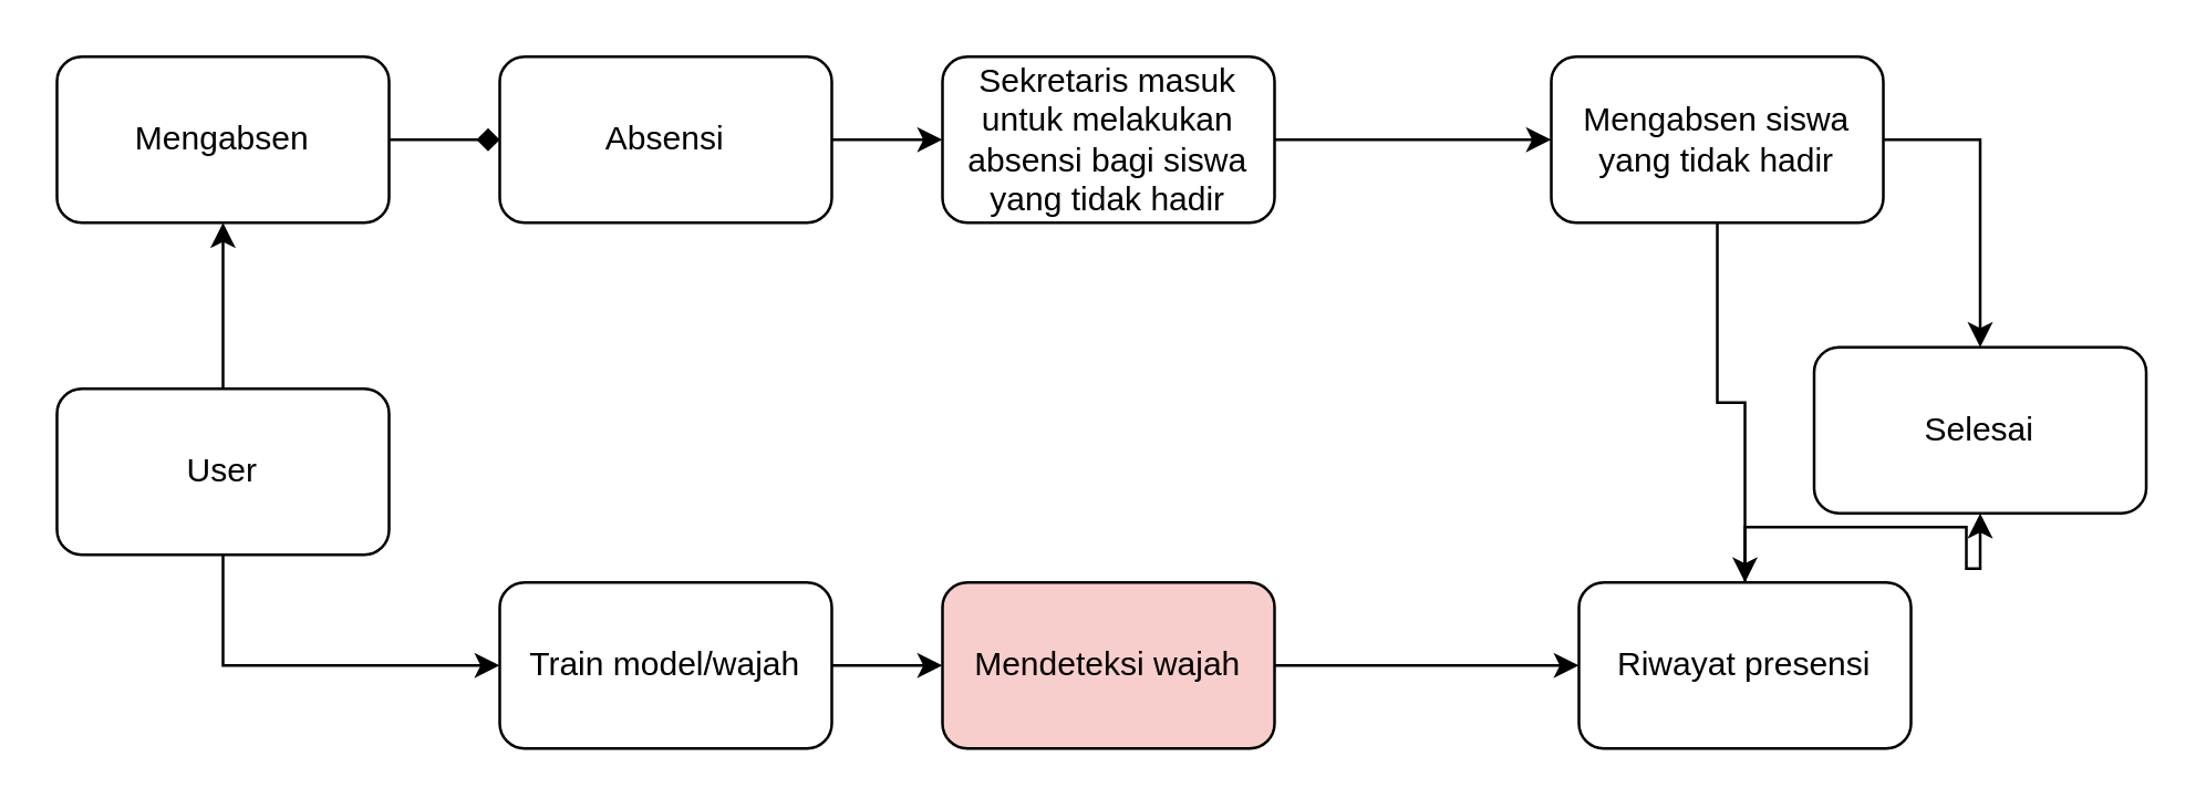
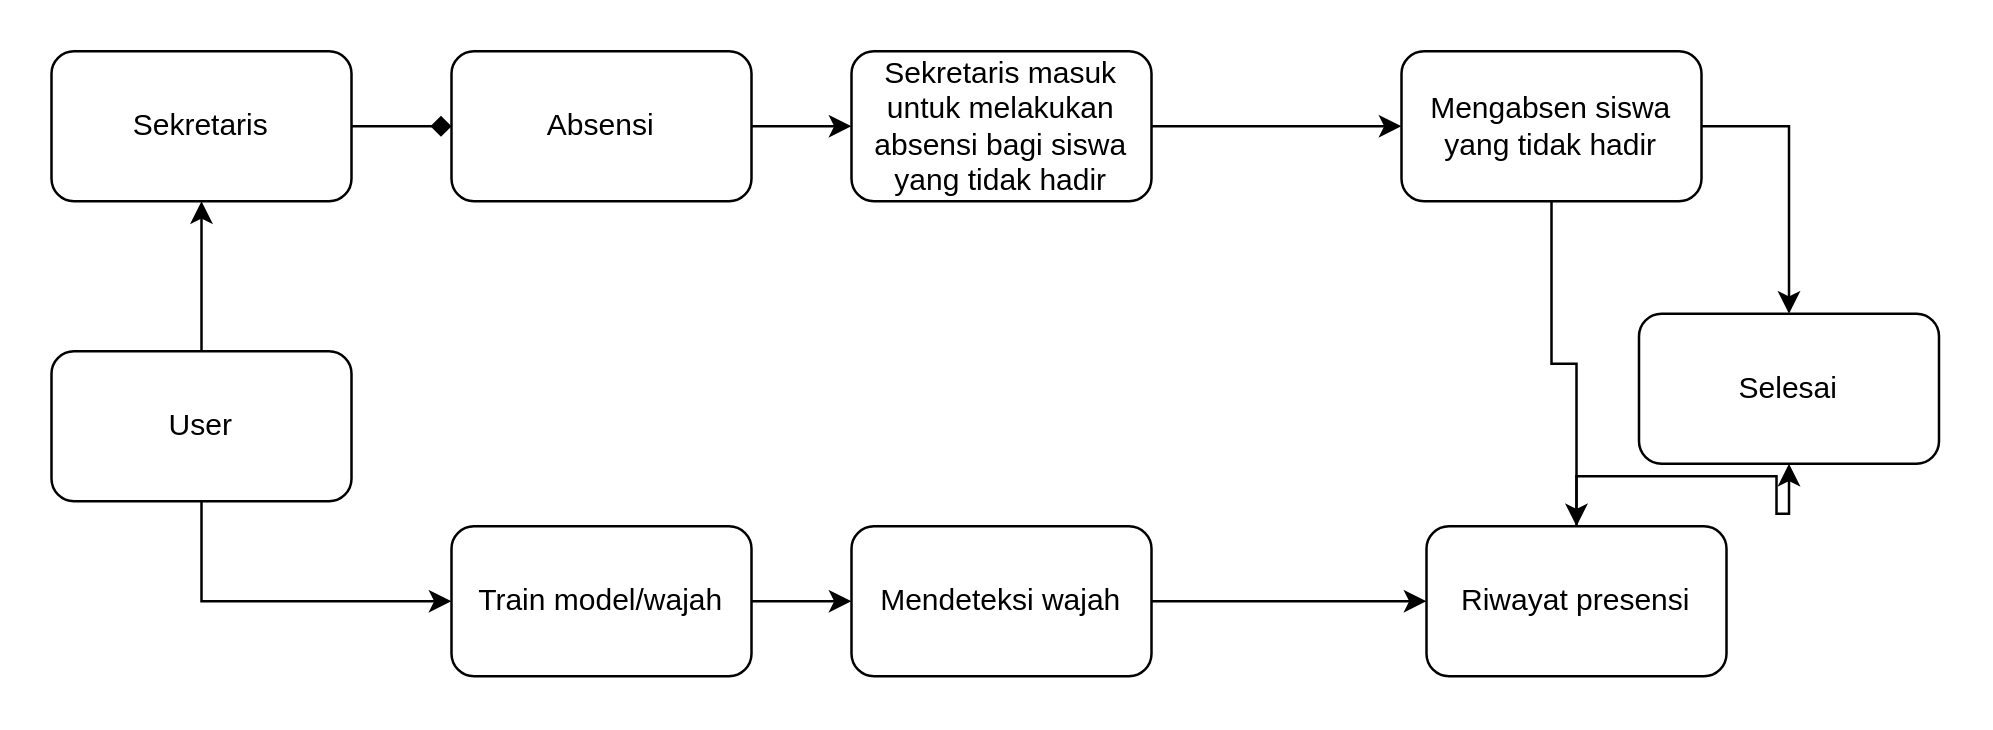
  <mxCell id="0" />
  <mxCell id="1" parent="0" />
  <mxCell id="2" value="" style="edgeStyle=orthogonalEdgeStyle;rounded=0;orthogonalLoop=1;jettySize=auto;html=1;" parent="1" source="4" target="13" edge="1"><mxGeometry relative="1" as="geometry" /></mxCell>
  <mxCell id="3" style="edgeStyle=orthogonalEdgeStyle;rounded=0;orthogonalLoop=1;jettySize=auto;html=1;exitX=0.5;exitY=1;exitDx=0;exitDy=0;entryX=0;entryY=0.5;entryDx=0;entryDy=0;" edge="1" parent="1" source="4" target="6"><mxGeometry relative="1" as="geometry" /></mxCell>
  <mxCell id="4" value="User" style="rounded=1;whiteSpace=wrap;html=1;" parent="1" vertex="1"><mxGeometry x="20" y="140" width="120" height="60" as="geometry" /></mxCell>
  <mxCell id="5" value="" style="edgeStyle=orthogonalEdgeStyle;rounded=0;orthogonalLoop=1;jettySize=auto;html=1;" parent="1" source="6" target="8" edge="1"><mxGeometry relative="1" as="geometry" /></mxCell>
  <mxCell id="6" value="Train model/wajah" style="whiteSpace=wrap;html=1;rounded=1;" parent="1" vertex="1"><mxGeometry x="180" y="210" width="120" height="60" as="geometry" /></mxCell>
  <mxCell id="7" value="" style="edgeStyle=orthogonalEdgeStyle;rounded=0;orthogonalLoop=1;jettySize=auto;html=1;" parent="1" source="8" target="10" edge="1"><mxGeometry relative="1" as="geometry" /></mxCell>
- <mxCell id="8" value="Mendeteksi wajah" style="whiteSpace=wrap;html=1;rounded=1;fillColor=#f8cecc;" parent="1" vertex="1"><mxGeometry x="340" y="210" width="120" height="60" as="geometry" /></mxCell>
+ <mxCell id="8" value="Mendeteksi wajah" style="whiteSpace=wrap;html=1;rounded=1;" parent="1" vertex="1"><mxGeometry x="340" y="210" width="120" height="60" as="geometry" /></mxCell>
  <mxCell id="9" value="" style="edgeStyle=orthogonalEdgeStyle;rounded=0;orthogonalLoop=1;jettySize=auto;html=1;" parent="1" source="10" target="11" edge="1"><mxGeometry relative="1" as="geometry" /></mxCell>
  <mxCell id="10" value="Riwayat presensi" style="whiteSpace=wrap;html=1;rounded=1;" parent="1" vertex="1"><mxGeometry x="570" y="210" width="120" height="60" as="geometry" /></mxCell>
  <mxCell id="11" value="Selesai" style="whiteSpace=wrap;html=1;rounded=1;" parent="1" vertex="1"><mxGeometry x="655" y="125" width="120" height="60" as="geometry" /></mxCell>
  <mxCell id="12" value="" style="edgeStyle=orthogonalEdgeStyle;rounded=0;orthogonalLoop=1;jettySize=auto;html=1;endArrow=diamond;" edge="1" parent="1" source="13" target="20"><mxGeometry relative="1" as="geometry" /></mxCell>
- <mxCell id="13" value="Mengabsen" style="rounded=1;whiteSpace=wrap;html=1;" parent="1" vertex="1"><mxGeometry x="20" y="20" width="120" height="60" as="geometry" /></mxCell>
+ <mxCell id="13" value="Sekretaris" style="rounded=1;whiteSpace=wrap;html=1;" parent="1" vertex="1"><mxGeometry x="20" y="20" width="120" height="60" as="geometry" /></mxCell>
  <mxCell id="14" value="" style="edgeStyle=orthogonalEdgeStyle;rounded=0;orthogonalLoop=1;jettySize=auto;html=1;" parent="1" source="15" target="18" edge="1"><mxGeometry relative="1" as="geometry" /></mxCell>
  <mxCell id="15" value="Sekretaris masuk untuk melakukan absensi bagi siswa yang tidak hadir" style="whiteSpace=wrap;html=1;rounded=1;align=center;" parent="1" vertex="1"><mxGeometry x="340" y="20" width="120" height="60" as="geometry" /></mxCell>
  <mxCell id="16" style="edgeStyle=orthogonalEdgeStyle;rounded=0;orthogonalLoop=1;jettySize=auto;html=1;exitX=0.5;exitY=1;exitDx=0;exitDy=0;entryX=0.5;entryY=0;entryDx=0;entryDy=0;" parent="1" source="18" target="10" edge="1"><mxGeometry relative="1" as="geometry" /></mxCell>
  <mxCell id="17" style="edgeStyle=orthogonalEdgeStyle;rounded=0;orthogonalLoop=1;jettySize=auto;html=1;exitX=1;exitY=0.5;exitDx=0;exitDy=0;entryX=0.5;entryY=0;entryDx=0;entryDy=0;" parent="1" source="18" target="11" edge="1"><mxGeometry relative="1" as="geometry" /></mxCell>
  <mxCell id="18" value="Mengabsen siswa yang tidak hadir" style="whiteSpace=wrap;html=1;rounded=1;" parent="1" vertex="1"><mxGeometry x="560" y="20" width="120" height="60" as="geometry" /></mxCell>
  <mxCell id="19" style="edgeStyle=orthogonalEdgeStyle;rounded=0;orthogonalLoop=1;jettySize=auto;html=1;exitX=1;exitY=0.5;exitDx=0;exitDy=0;entryX=0;entryY=0.5;entryDx=0;entryDy=0;" edge="1" parent="1" source="20" target="15"><mxGeometry relative="1" as="geometry" /></mxCell>
  <mxCell id="20" value="Absensi" style="whiteSpace=wrap;html=1;rounded=1;" vertex="1" parent="1"><mxGeometry x="180" y="20" width="120" height="60" as="geometry" /></mxCell>
